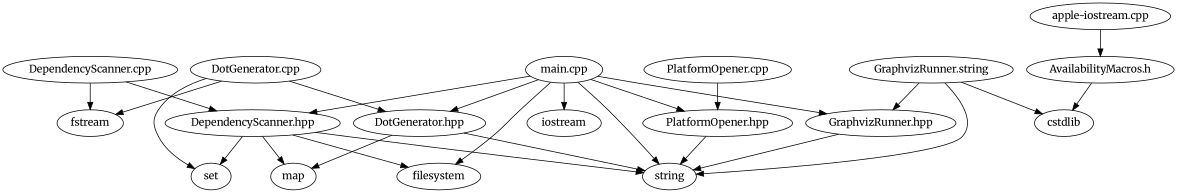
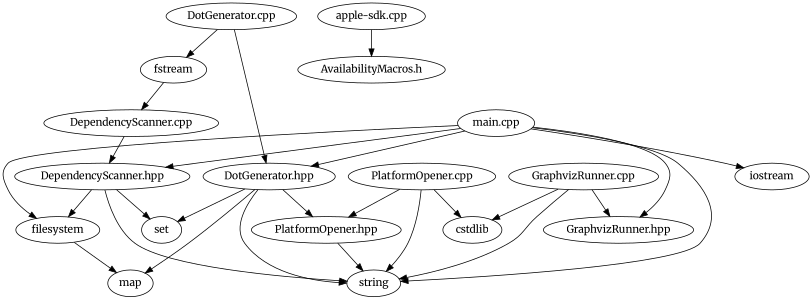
  digraph {
    fontname=Merriweather
    node [fontname=Merriweather]
    edge [fontname=Merriweather]
    "DependencyScanner.cpp"
    "DependencyScanner.hpp"
    fstream
    filesystem
    map
    set
    string
    "DotGenerator.cpp"
    "DotGenerator.hpp"
-   "GraphvizRunner.cpp" [label="GraphvizRunner.string"]
+   "GraphvizRunner.cpp"
    "GraphvizRunner.hpp"
    cstdlib
    "PlatformOpener.cpp"
    "PlatformOpener.hpp"
-   "apple-sdk.cpp" [label="apple-iostream.cpp"]
+   "apple-sdk.cpp"
    "AvailabilityMacros.h"
    "main.cpp"
    iostream
    "DependencyScanner.cpp" -> "DependencyScanner.hpp"
-   "DependencyScanner.cpp" -> fstream
+   fstream -> "DependencyScanner.cpp"
    "DependencyScanner.hpp" -> filesystem
-   "DependencyScanner.hpp" -> map
+   filesystem -> map
    "DependencyScanner.hpp" -> set
    "DependencyScanner.hpp" -> string
    "DotGenerator.cpp" -> fstream
    "DotGenerator.cpp" -> "DotGenerator.hpp"
    "DotGenerator.hpp" -> map
-   "DotGenerator.cpp" -> set
+   "DotGenerator.hpp" -> set
    "DotGenerator.hpp" -> string
    "GraphvizRunner.cpp" -> string
    "GraphvizRunner.cpp" -> "GraphvizRunner.hpp"
    "GraphvizRunner.cpp" -> cstdlib
-   "GraphvizRunner.hpp" -> string
-   "AvailabilityMacros.h" -> cstdlib
+   "PlatformOpener.cpp" -> string
+   "PlatformOpener.cpp" -> cstdlib
    "PlatformOpener.cpp" -> "PlatformOpener.hpp"
    "PlatformOpener.hpp" -> string
    "apple-sdk.cpp" -> "AvailabilityMacros.h"
    "main.cpp" -> "DependencyScanner.hpp"
    "main.cpp" -> filesystem
    "main.cpp" -> string
    "main.cpp" -> "DotGenerator.hpp"
    "main.cpp" -> "GraphvizRunner.hpp"
-   "main.cpp" -> "PlatformOpener.hpp"
+   "DotGenerator.hpp" -> "PlatformOpener.hpp"
    "main.cpp" -> iostream
  }
